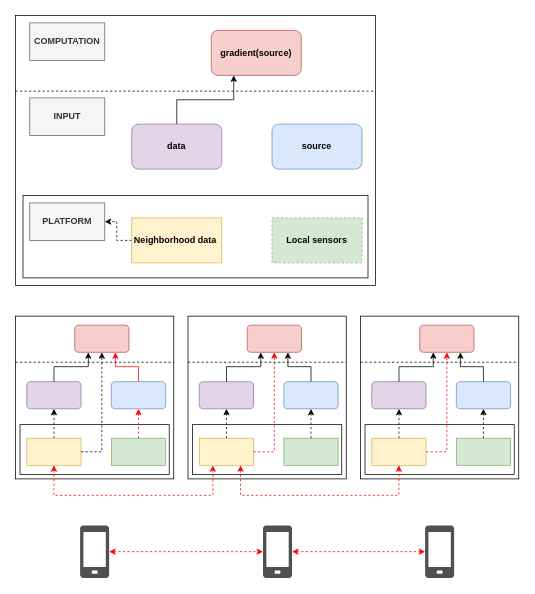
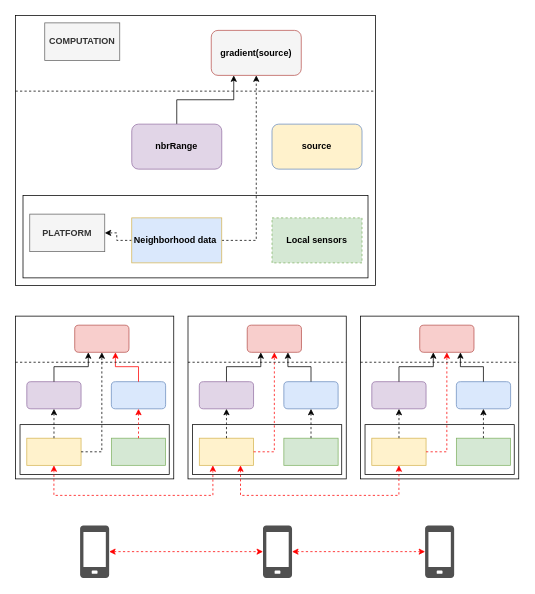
  <mxCell id="0" />
  <mxCell id="1" parent="0" />
  <mxCell id="2" value="" style="rounded=0;whiteSpace=wrap;html=1;" parent="1" vertex="1"><mxGeometry x="20" y="20" width="480" height="360" as="geometry" /></mxCell>
  <mxCell id="3" value="" style="rounded=0;whiteSpace=wrap;html=1;" parent="1" vertex="1"><mxGeometry x="30" y="260" width="460" height="110" as="geometry" /></mxCell>
  <mxCell id="4" style="edgeStyle=orthogonalEdgeStyle;rounded=0;orthogonalLoop=1;jettySize=auto;html=1;dashed=1;" parent="1" source="6" target="12" edge="1"><mxGeometry relative="1" as="geometry" /></mxCell>
- <mxCell id="6" value="Neighborhood data&amp;nbsp;" style="rounded=0;whiteSpace=wrap;html=1;fillColor=#fff2cc;strokeColor=#d6b656;fontStyle=1" parent="1" vertex="1"><mxGeometry x="175" y="290" width="120" height="60" as="geometry" /></mxCell>
+ <mxCell id="5" style="edgeStyle=orthogonalEdgeStyle;rounded=0;orthogonalLoop=1;jettySize=auto;html=1;entryX=0.5;entryY=1;entryDx=0;entryDy=0;dashed=1;" parent="1" source="6" target="11" edge="1"><mxGeometry relative="1" as="geometry"><Array as="points"><mxPoint x="341" y="320" /></Array></mxGeometry></mxCell>
+ <mxCell id="6" value="Neighborhood data&amp;nbsp;" style="rounded=0;whiteSpace=wrap;html=1;fillColor=#dae8fc;strokeColor=#d6b656;fontStyle=1;" parent="1" vertex="1"><mxGeometry x="175" y="290" width="120" height="60" as="geometry" /></mxCell>
  <mxCell id="7" value="Local sensors" style="rounded=0;whiteSpace=wrap;html=1;fillColor=#d5e8d4;strokeColor=#82b366;fontStyle=1;dashed=1;" parent="1" vertex="1"><mxGeometry x="362" y="290" width="120" height="60" as="geometry" /></mxCell>
- <mxCell id="8" value="source" style="rounded=1;whiteSpace=wrap;html=1;fillColor=#dae8fc;strokeColor=#6c8ebf;fontStyle=1" parent="1" vertex="1"><mxGeometry x="362" y="165" width="120" height="60" as="geometry" /></mxCell>
+ <mxCell id="8" value="source" style="rounded=1;whiteSpace=wrap;html=1;fillColor=#fff2cc;strokeColor=#6c8ebf;fontStyle=1;" parent="1" vertex="1"><mxGeometry x="362" y="165" width="120" height="60" as="geometry" /></mxCell>
  <mxCell id="9" style="edgeStyle=orthogonalEdgeStyle;rounded=0;orthogonalLoop=1;jettySize=auto;html=1;entryX=0.25;entryY=1;entryDx=0;entryDy=0;" parent="1" source="10" target="11" edge="1"><mxGeometry relative="1" as="geometry" /></mxCell>
- <mxCell id="10" value="data" style="rounded=1;whiteSpace=wrap;html=1;fillColor=#e1d5e7;strokeColor=#9673a6;fontStyle=1" parent="1" vertex="1"><mxGeometry x="175" y="165" width="120" height="60" as="geometry" /></mxCell>
- <mxCell id="11" value="gradient(source)" style="rounded=1;whiteSpace=wrap;html=1;fillColor=#f8cecc;strokeColor=#b85450;fontStyle=1" parent="1" vertex="1"><mxGeometry x="281" y="40" width="120" height="60" as="geometry" /></mxCell>
- <mxCell id="12" value="PLATFORM" style="rounded=0;whiteSpace=wrap;html=1;fillColor=#f5f5f5;fontColor=#333333;strokeColor=#666666;fontStyle=1" parent="1" vertex="1"><mxGeometry x="39" y="270" width="100" height="50" as="geometry" /></mxCell>
+ <mxCell id="10" value="nbrRange" style="rounded=1;whiteSpace=wrap;html=1;fillColor=#e1d5e7;strokeColor=#9673a6;fontStyle=1" parent="1" vertex="1"><mxGeometry x="175" y="165" width="120" height="60" as="geometry" /></mxCell>
+ <mxCell id="11" value="gradient(source)" style="rounded=1;whiteSpace=wrap;html=1;fillColor=#f5f5f5;strokeColor=#b85450;fontStyle=1;" parent="1" vertex="1"><mxGeometry x="281" y="40" width="120" height="60" as="geometry" /></mxCell>
+ <mxCell id="12" value="PLATFORM" style="rounded=0;whiteSpace=wrap;html=1;fillColor=#f5f5f5;fontColor=#333333;strokeColor=#666666;fontStyle=1" parent="1" vertex="1"><mxGeometry x="39" y="285" width="100" height="50" as="geometry" /></mxCell>
  <mxCell id="13" value="" style="endArrow=none;dashed=1;html=1;rounded=0;entryX=1;entryY=0.25;entryDx=0;entryDy=0;exitX=0;exitY=0.25;exitDx=0;exitDy=0;" parent="1" edge="1"><mxGeometry width="50" height="50" relative="1" as="geometry"><mxPoint x="20" y="121" as="sourcePoint" /><mxPoint x="500" y="121" as="targetPoint" /></mxGeometry></mxCell>
- <mxCell id="14" value="INPUT" style="rounded=0;whiteSpace=wrap;html=1;fillColor=#f5f5f5;fontColor=#333333;strokeColor=#666666;fontStyle=1" parent="1" vertex="1"><mxGeometry x="39" y="130" width="100" height="50" as="geometry" /></mxCell>
- <mxCell id="15" value="COMPUTATION" style="rounded=0;whiteSpace=wrap;html=1;fillColor=#f5f5f5;fontColor=#333333;strokeColor=#666666;fontStyle=1" parent="1" vertex="1"><mxGeometry x="39" y="30" width="100" height="50" as="geometry" /></mxCell>
+ <mxCell id="15" value="COMPUTATION" style="rounded=0;whiteSpace=wrap;html=1;fillColor=#f5f5f5;fontColor=#333333;strokeColor=#666666;fontStyle=1" parent="1" vertex="1"><mxGeometry x="59" y="30" width="100" height="50" as="geometry" /></mxCell>
  <mxCell id="16" value="" style="group" parent="1" vertex="1" connectable="0"><mxGeometry x="20" y="421" width="211" height="217.03" as="geometry" /></mxCell>
  <mxCell id="17" value="" style="rounded=0;whiteSpace=wrap;html=1;" parent="16" vertex="1"><mxGeometry width="211" height="217.03" as="geometry" /></mxCell>
  <mxCell id="18" value="" style="rounded=0;whiteSpace=wrap;html=1;" parent="16" vertex="1"><mxGeometry x="6.029" y="144.687" width="198.943" height="66.315" as="geometry" /></mxCell>
  <mxCell id="19" value="" style="rounded=0;whiteSpace=wrap;html=1;fillColor=#fff2cc;strokeColor=#d6b656;fontStyle=1" parent="16" vertex="1"><mxGeometry x="15.071" y="162.772" width="72.343" height="36.172" as="geometry" /></mxCell>
  <mxCell id="20" value="" style="rounded=0;whiteSpace=wrap;html=1;fillColor=#d5e8d4;strokeColor=#82b366;fontStyle=1" parent="16" vertex="1"><mxGeometry x="127.806" y="162.772" width="72.343" height="36.172" as="geometry" /></mxCell>
  <mxCell id="21" value="" style="rounded=1;whiteSpace=wrap;html=1;fillColor=#dae8fc;strokeColor=#6c8ebf;fontStyle=1" parent="16" vertex="1"><mxGeometry x="127.806" y="87.415" width="72.343" height="36.172" as="geometry" /></mxCell>
  <mxCell id="22" style="edgeStyle=orthogonalEdgeStyle;rounded=0;orthogonalLoop=1;jettySize=auto;html=1;dashed=1;fillColor=#f8cecc;strokeColor=#FC0000;" parent="16" source="20" target="21" edge="1"><mxGeometry relative="1" as="geometry" /></mxCell>
  <mxCell id="23" value="" style="rounded=1;whiteSpace=wrap;html=1;fillColor=#e1d5e7;strokeColor=#9673a6;fontStyle=1" parent="16" vertex="1"><mxGeometry x="15.071" y="87.415" width="72.343" height="36.172" as="geometry" /></mxCell>
  <mxCell id="24" style="edgeStyle=orthogonalEdgeStyle;rounded=0;orthogonalLoop=1;jettySize=auto;html=1;dashed=1;" parent="16" source="19" target="23" edge="1"><mxGeometry relative="1" as="geometry" /></mxCell>
  <mxCell id="25" value="" style="rounded=1;whiteSpace=wrap;html=1;fillColor=#f8cecc;strokeColor=#b85450;fontStyle=1" parent="16" vertex="1"><mxGeometry x="78.974" y="12.057" width="72.343" height="36.172" as="geometry" /></mxCell>
  <mxCell id="26" style="edgeStyle=orthogonalEdgeStyle;rounded=0;orthogonalLoop=1;jettySize=auto;html=1;entryX=0.5;entryY=1;entryDx=0;entryDy=0;dashed=1;" parent="16" source="19" target="25" edge="1"><mxGeometry relative="1" as="geometry"><Array as="points"><mxPoint x="115.146" y="180.858" /></Array></mxGeometry></mxCell>
  <mxCell id="27" style="edgeStyle=orthogonalEdgeStyle;rounded=0;orthogonalLoop=1;jettySize=auto;html=1;entryX=0.75;entryY=1;entryDx=0;entryDy=0;strokeColor=#FF0000;" parent="16" source="21" target="25" edge="1"><mxGeometry relative="1" as="geometry" /></mxCell>
  <mxCell id="28" style="edgeStyle=orthogonalEdgeStyle;rounded=0;orthogonalLoop=1;jettySize=auto;html=1;entryX=0.25;entryY=1;entryDx=0;entryDy=0;" parent="16" source="23" target="25" edge="1"><mxGeometry relative="1" as="geometry" /></mxCell>
  <mxCell id="29" value="" style="endArrow=none;dashed=1;html=1;rounded=0;entryX=1;entryY=0.25;entryDx=0;entryDy=0;exitX=0;exitY=0.25;exitDx=0;exitDy=0;" parent="16" edge="1"><mxGeometry width="50" height="50" relative="1" as="geometry"><mxPoint y="61.492" as="sourcePoint" /><mxPoint x="211" y="61.492" as="targetPoint" /></mxGeometry></mxCell>
  <mxCell id="30" value="" style="group" parent="1" vertex="1" connectable="0"><mxGeometry x="250" y="421" width="211" height="217.03" as="geometry" /></mxCell>
  <mxCell id="31" value="" style="rounded=0;whiteSpace=wrap;html=1;" parent="30" vertex="1"><mxGeometry width="211" height="217.03" as="geometry" /></mxCell>
  <mxCell id="32" value="" style="rounded=0;whiteSpace=wrap;html=1;" parent="30" vertex="1"><mxGeometry x="6.029" y="144.687" width="198.943" height="66.315" as="geometry" /></mxCell>
  <mxCell id="33" value="" style="rounded=0;whiteSpace=wrap;html=1;fillColor=#fff2cc;strokeColor=#d6b656;fontStyle=1" parent="30" vertex="1"><mxGeometry x="15.071" y="162.772" width="72.343" height="36.172" as="geometry" /></mxCell>
  <mxCell id="34" value="" style="rounded=0;whiteSpace=wrap;html=1;fillColor=#d5e8d4;strokeColor=#82b366;fontStyle=1" parent="30" vertex="1"><mxGeometry x="127.806" y="162.772" width="72.343" height="36.172" as="geometry" /></mxCell>
  <mxCell id="35" value="" style="rounded=1;whiteSpace=wrap;html=1;fillColor=#dae8fc;strokeColor=#6c8ebf;fontStyle=1" parent="30" vertex="1"><mxGeometry x="127.806" y="87.415" width="72.343" height="36.172" as="geometry" /></mxCell>
  <mxCell id="36" style="edgeStyle=orthogonalEdgeStyle;rounded=0;orthogonalLoop=1;jettySize=auto;html=1;dashed=1;" parent="30" source="34" target="35" edge="1"><mxGeometry relative="1" as="geometry" /></mxCell>
  <mxCell id="37" value="" style="rounded=1;whiteSpace=wrap;html=1;fillColor=#e1d5e7;strokeColor=#9673a6;fontStyle=1" parent="30" vertex="1"><mxGeometry x="15.071" y="87.415" width="72.343" height="36.172" as="geometry" /></mxCell>
  <mxCell id="38" style="edgeStyle=orthogonalEdgeStyle;rounded=0;orthogonalLoop=1;jettySize=auto;html=1;dashed=1;" parent="30" source="33" target="37" edge="1"><mxGeometry relative="1" as="geometry" /></mxCell>
  <mxCell id="39" value="" style="rounded=1;whiteSpace=wrap;html=1;fillColor=#f8cecc;strokeColor=#b85450;fontStyle=1" parent="30" vertex="1"><mxGeometry x="78.974" y="12.057" width="72.343" height="36.172" as="geometry" /></mxCell>
  <mxCell id="40" style="edgeStyle=orthogonalEdgeStyle;rounded=0;orthogonalLoop=1;jettySize=auto;html=1;entryX=0.5;entryY=1;entryDx=0;entryDy=0;dashed=1;strokeColor=#FF0000;" parent="30" source="33" target="39" edge="1"><mxGeometry relative="1" as="geometry"><Array as="points"><mxPoint x="115.146" y="180.858" /></Array></mxGeometry></mxCell>
  <mxCell id="41" style="edgeStyle=orthogonalEdgeStyle;rounded=0;orthogonalLoop=1;jettySize=auto;html=1;entryX=0.75;entryY=1;entryDx=0;entryDy=0;" parent="30" source="35" target="39" edge="1"><mxGeometry relative="1" as="geometry" /></mxCell>
  <mxCell id="42" style="edgeStyle=orthogonalEdgeStyle;rounded=0;orthogonalLoop=1;jettySize=auto;html=1;entryX=0.25;entryY=1;entryDx=0;entryDy=0;" parent="30" source="37" target="39" edge="1"><mxGeometry relative="1" as="geometry" /></mxCell>
  <mxCell id="43" value="" style="endArrow=none;dashed=1;html=1;rounded=0;entryX=1;entryY=0.25;entryDx=0;entryDy=0;exitX=0;exitY=0.25;exitDx=0;exitDy=0;" parent="30" edge="1"><mxGeometry width="50" height="50" relative="1" as="geometry"><mxPoint y="61.492" as="sourcePoint" /><mxPoint x="211" y="61.492" as="targetPoint" /></mxGeometry></mxCell>
  <mxCell id="44" value="" style="group" parent="1" vertex="1" connectable="0"><mxGeometry x="480" y="421" width="211" height="217.03" as="geometry" /></mxCell>
  <mxCell id="45" value="" style="rounded=0;whiteSpace=wrap;html=1;" parent="44" vertex="1"><mxGeometry width="211" height="217.03" as="geometry" /></mxCell>
  <mxCell id="46" value="" style="rounded=0;whiteSpace=wrap;html=1;" parent="44" vertex="1"><mxGeometry x="6.029" y="144.687" width="198.943" height="66.315" as="geometry" /></mxCell>
  <mxCell id="47" value="" style="rounded=0;whiteSpace=wrap;html=1;fillColor=#fff2cc;strokeColor=#d6b656;fontStyle=1" parent="44" vertex="1"><mxGeometry x="15.071" y="162.772" width="72.343" height="36.172" as="geometry" /></mxCell>
  <mxCell id="48" value="" style="rounded=0;whiteSpace=wrap;html=1;fillColor=#d5e8d4;strokeColor=#82b366;fontStyle=1" parent="44" vertex="1"><mxGeometry x="127.806" y="162.772" width="72.343" height="36.172" as="geometry" /></mxCell>
  <mxCell id="49" value="" style="rounded=1;whiteSpace=wrap;html=1;fillColor=#dae8fc;strokeColor=#6c8ebf;fontStyle=1" parent="44" vertex="1"><mxGeometry x="127.806" y="87.415" width="72.343" height="36.172" as="geometry" /></mxCell>
  <mxCell id="50" style="edgeStyle=orthogonalEdgeStyle;rounded=0;orthogonalLoop=1;jettySize=auto;html=1;dashed=1;" parent="44" source="48" target="49" edge="1"><mxGeometry relative="1" as="geometry" /></mxCell>
  <mxCell id="51" value="" style="rounded=1;whiteSpace=wrap;html=1;fillColor=#e1d5e7;strokeColor=#9673a6;fontStyle=1" parent="44" vertex="1"><mxGeometry x="15.071" y="87.415" width="72.343" height="36.172" as="geometry" /></mxCell>
  <mxCell id="52" style="edgeStyle=orthogonalEdgeStyle;rounded=0;orthogonalLoop=1;jettySize=auto;html=1;dashed=1;" parent="44" source="47" target="51" edge="1"><mxGeometry relative="1" as="geometry" /></mxCell>
  <mxCell id="53" value="" style="rounded=1;whiteSpace=wrap;html=1;fillColor=#f8cecc;strokeColor=#b85450;fontStyle=1" parent="44" vertex="1"><mxGeometry x="78.974" y="12.057" width="72.343" height="36.172" as="geometry" /></mxCell>
  <mxCell id="54" style="edgeStyle=orthogonalEdgeStyle;rounded=0;orthogonalLoop=1;jettySize=auto;html=1;entryX=0.5;entryY=1;entryDx=0;entryDy=0;dashed=1;strokeColor=#FC0000;" parent="44" source="47" target="53" edge="1"><mxGeometry relative="1" as="geometry"><Array as="points"><mxPoint x="115.146" y="180.858" /></Array></mxGeometry></mxCell>
  <mxCell id="55" style="edgeStyle=orthogonalEdgeStyle;rounded=0;orthogonalLoop=1;jettySize=auto;html=1;entryX=0.75;entryY=1;entryDx=0;entryDy=0;" parent="44" source="49" target="53" edge="1"><mxGeometry relative="1" as="geometry" /></mxCell>
  <mxCell id="56" style="edgeStyle=orthogonalEdgeStyle;rounded=0;orthogonalLoop=1;jettySize=auto;html=1;entryX=0.25;entryY=1;entryDx=0;entryDy=0;" parent="44" source="51" target="53" edge="1"><mxGeometry relative="1" as="geometry" /></mxCell>
  <mxCell id="57" value="" style="endArrow=none;dashed=1;html=1;rounded=0;entryX=1;entryY=0.25;entryDx=0;entryDy=0;exitX=0;exitY=0.25;exitDx=0;exitDy=0;" parent="44" edge="1"><mxGeometry width="50" height="50" relative="1" as="geometry"><mxPoint y="61.492" as="sourcePoint" /><mxPoint x="211" y="61.492" as="targetPoint" /></mxGeometry></mxCell>
  <mxCell id="58" style="edgeStyle=orthogonalEdgeStyle;rounded=0;orthogonalLoop=1;jettySize=auto;html=1;exitX=0.5;exitY=1;exitDx=0;exitDy=0;entryX=0.25;entryY=1;entryDx=0;entryDy=0;startArrow=classic;startFill=1;dashed=1;strokeColor=#FF0000;" parent="1" source="19" target="33" edge="1"><mxGeometry relative="1" as="geometry"><Array as="points"><mxPoint x="71" y="660" /><mxPoint x="283" y="660" /></Array></mxGeometry></mxCell>
  <mxCell id="59" style="edgeStyle=orthogonalEdgeStyle;rounded=0;orthogonalLoop=1;jettySize=auto;html=1;exitX=0.5;exitY=1;exitDx=0;exitDy=0;entryX=0.5;entryY=1;entryDx=0;entryDy=0;startArrow=classic;startFill=1;dashed=1;strokeColor=#FF0000;" parent="1" target="47" edge="1"><mxGeometry relative="1" as="geometry"><mxPoint x="320" y="620" as="sourcePoint" /><mxPoint x="550" y="620" as="targetPoint" /><Array as="points"><mxPoint x="320" y="660" /><mxPoint x="531" y="660" /><mxPoint x="531" y="620" /></Array></mxGeometry></mxCell>
  <mxCell id="60" style="edgeStyle=orthogonalEdgeStyle;rounded=0;orthogonalLoop=1;jettySize=auto;html=1;strokeColor=#FF0000;dashed=1;startArrow=classic;startFill=1;" edge="1" parent="1" source="61" target="64"><mxGeometry relative="1" as="geometry" /></mxCell>
  <mxCell id="61" value="" style="sketch=0;pointerEvents=1;shadow=0;dashed=0;html=1;strokeColor=none;fillColor=#505050;labelPosition=center;verticalLabelPosition=bottom;verticalAlign=top;outlineConnect=0;align=center;shape=mxgraph.office.devices.cell_phone_generic;" vertex="1" parent="1"><mxGeometry x="106.14" y="700" width="38.72" height="70" as="geometry" /></mxCell>
  <mxCell id="62" value="" style="sketch=0;pointerEvents=1;shadow=0;dashed=0;html=1;strokeColor=none;fillColor=#505050;labelPosition=center;verticalLabelPosition=bottom;verticalAlign=top;outlineConnect=0;align=center;shape=mxgraph.office.devices.cell_phone_generic;" vertex="1" parent="1"><mxGeometry x="566.14" y="700" width="38.72" height="70" as="geometry" /></mxCell>
  <mxCell id="63" style="edgeStyle=orthogonalEdgeStyle;rounded=0;orthogonalLoop=1;jettySize=auto;html=1;strokeColor=#FF0000;dashed=1;startArrow=classic;startFill=1;" edge="1" parent="1" source="64" target="62"><mxGeometry relative="1" as="geometry" /></mxCell>
  <mxCell id="64" value="" style="sketch=0;pointerEvents=1;shadow=0;dashed=0;html=1;strokeColor=none;fillColor=#505050;labelPosition=center;verticalLabelPosition=bottom;verticalAlign=top;outlineConnect=0;align=center;shape=mxgraph.office.devices.cell_phone_generic;" vertex="1" parent="1"><mxGeometry x="350" y="700" width="38.72" height="70" as="geometry" /></mxCell>
